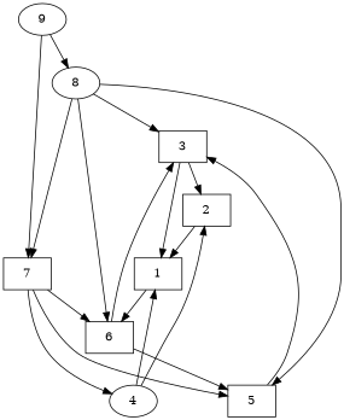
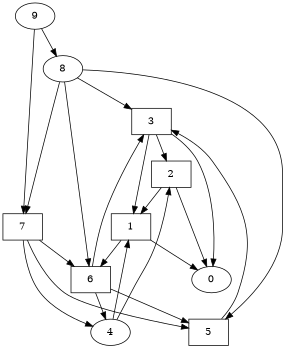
  digraph {
    node [shape=box]
    3
    2
    1
+   0 [shape=""]
    6
    4 [shape=""]
    5
    7
    8 [shape=""]
    9 [shape=""]
    3 -> 2
    3 -> 1
+   3 -> 0
    2 -> 1
+   2 -> 0
+   1 -> 0
    1 -> 6
    6 -> 3
+   6 -> 4
    6 -> 5
    4 -> 2
    4 -> 1
    5 -> 3
    7 -> 6
    7 -> 4
    7 -> 5
    8 -> 3
    8 -> 6
    8 -> 5
    8 -> 7
    9 -> 7
    9 -> 8
  }
